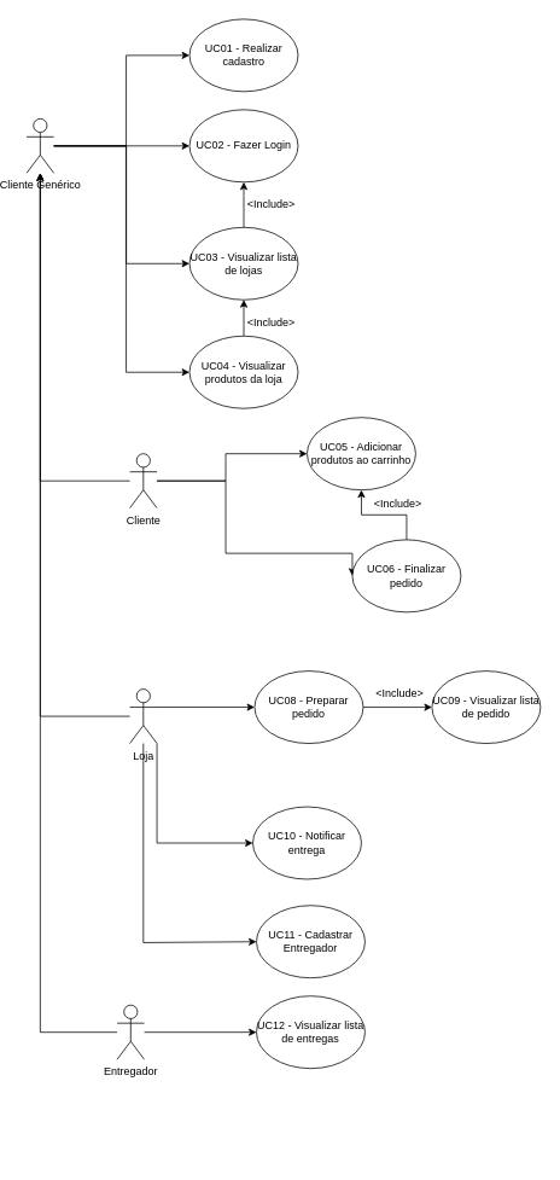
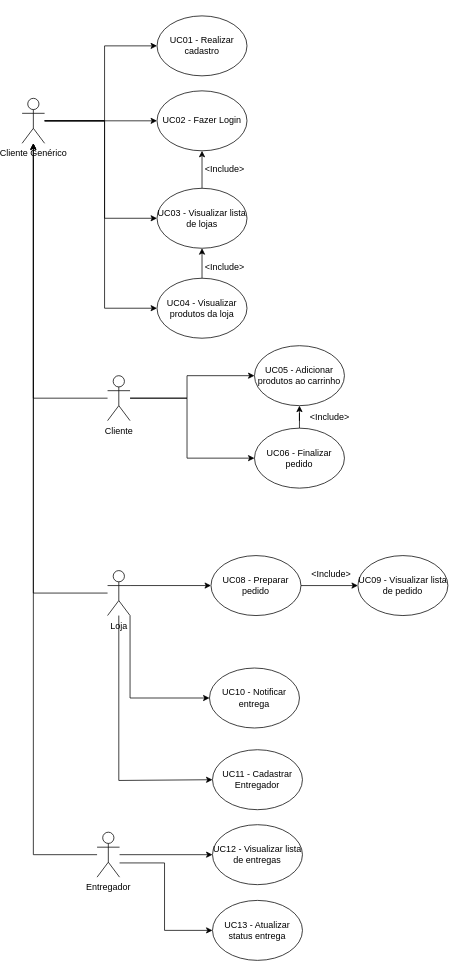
  <mxCell id="0" />
  <mxCell id="1" parent="0" />
  <mxCell id="2" style="edgeStyle=orthogonalEdgeStyle;rounded=0;orthogonalLoop=1;jettySize=auto;html=1;entryX=0;entryY=0.5;entryDx=0;entryDy=0;" parent="1" source="6" target="19" edge="1"><mxGeometry relative="1" as="geometry" /></mxCell>
  <mxCell id="3" style="edgeStyle=orthogonalEdgeStyle;rounded=0;orthogonalLoop=1;jettySize=auto;html=1;entryX=0;entryY=0.5;entryDx=0;entryDy=0;" parent="1" source="6" target="22" edge="1"><mxGeometry relative="1" as="geometry"><Array as="points"><mxPoint x="130" y="160" /><mxPoint x="130" y="290" /></Array></mxGeometry></mxCell>
  <mxCell id="4" style="edgeStyle=orthogonalEdgeStyle;rounded=0;orthogonalLoop=1;jettySize=auto;html=1;entryX=0;entryY=0.5;entryDx=0;entryDy=0;" parent="1" source="6" target="25" edge="1"><mxGeometry relative="1" as="geometry"><Array as="points"><mxPoint x="130" y="160" /><mxPoint x="130" y="410" /></Array></mxGeometry></mxCell>
  <mxCell id="5" style="edgeStyle=orthogonalEdgeStyle;rounded=0;orthogonalLoop=1;jettySize=auto;html=1;strokeColor=#000000;" parent="1" source="6" target="27" edge="1"><mxGeometry relative="1" as="geometry"><Array as="points"><mxPoint x="130" y="160" /><mxPoint x="130" y="60" /></Array></mxGeometry></mxCell>
  <mxCell id="6" value="Cliente Genérico" style="shape=umlActor;verticalLabelPosition=bottom;verticalAlign=top;html=1;outlineConnect=0;" parent="1" vertex="1"><mxGeometry x="20" y="130" width="30" height="60" as="geometry" /></mxCell>
  <mxCell id="7" style="edgeStyle=orthogonalEdgeStyle;rounded=0;orthogonalLoop=1;jettySize=auto;html=1;" parent="1" source="10" target="6" edge="1"><mxGeometry relative="1" as="geometry" /></mxCell>
  <mxCell id="8" style="edgeStyle=orthogonalEdgeStyle;rounded=0;orthogonalLoop=1;jettySize=auto;html=1;entryX=0;entryY=0.5;entryDx=0;entryDy=0;strokeColor=#000000;" parent="1" source="10" target="31" edge="1"><mxGeometry relative="1" as="geometry"><Array as="points"><mxPoint x="240" y="530" /><mxPoint x="240" y="500" /></Array></mxGeometry></mxCell>
  <mxCell id="9" style="edgeStyle=orthogonalEdgeStyle;rounded=0;orthogonalLoop=1;jettySize=auto;html=1;entryX=0;entryY=0.5;entryDx=0;entryDy=0;strokeColor=#000000;" parent="1" source="10" target="32" edge="1"><mxGeometry relative="1" as="geometry"><Array as="points"><mxPoint x="240" y="530" /><mxPoint x="240" y="610" /></Array></mxGeometry></mxCell>
  <mxCell id="10" value="Cliente" style="shape=umlActor;verticalLabelPosition=bottom;verticalAlign=top;html=1;outlineConnect=0;" parent="1" vertex="1"><mxGeometry x="134" y="500" width="30" height="60" as="geometry" /></mxCell>
  <mxCell id="11" style="edgeStyle=orthogonalEdgeStyle;rounded=0;orthogonalLoop=1;jettySize=auto;html=1;" parent="1" source="15" target="6" edge="1"><mxGeometry relative="1" as="geometry" /></mxCell>
  <mxCell id="12" style="edgeStyle=orthogonalEdgeStyle;rounded=0;orthogonalLoop=1;jettySize=auto;html=1;exitX=1;exitY=0.333;exitDx=0;exitDy=0;exitPerimeter=0;strokeColor=#000000;" parent="1" source="15" target="39" edge="1"><mxGeometry relative="1" as="geometry" /></mxCell>
  <mxCell id="13" style="edgeStyle=orthogonalEdgeStyle;rounded=0;orthogonalLoop=1;jettySize=auto;html=1;exitX=1;exitY=1;exitDx=0;exitDy=0;exitPerimeter=0;entryX=0;entryY=0.5;entryDx=0;entryDy=0;strokeColor=#000000;startArrow=none;startFill=0;endArrow=classic;endFill=1;" parent="1" source="15" target="40" edge="1"><mxGeometry relative="1" as="geometry" /></mxCell>
  <mxCell id="14" style="edgeStyle=none;rounded=0;orthogonalLoop=1;jettySize=auto;html=1;entryX=0;entryY=0.5;entryDx=0;entryDy=0;strokeColor=#000000;startArrow=none;startFill=0;endArrow=classic;endFill=1;" parent="1" source="15" target="26" edge="1"><mxGeometry relative="1" as="geometry"><Array as="points"><mxPoint x="149" y="1040" /></Array></mxGeometry></mxCell>
  <mxCell id="15" value="Loja" style="shape=umlActor;verticalLabelPosition=bottom;verticalAlign=top;html=1;outlineConnect=0;" parent="1" vertex="1"><mxGeometry x="134" y="760" width="30" height="60" as="geometry" /></mxCell>
  <mxCell id="16" style="edgeStyle=orthogonalEdgeStyle;rounded=0;orthogonalLoop=1;jettySize=auto;html=1;" parent="1" source="18" target="6" edge="1"><mxGeometry relative="1" as="geometry" /></mxCell>
  <mxCell id="17" style="edgeStyle=orthogonalEdgeStyle;rounded=0;orthogonalLoop=1;jettySize=auto;html=1;strokeColor=#000000;" parent="1" source="18" target="35" edge="1"><mxGeometry relative="1" as="geometry" /></mxCell>
  <mxCell id="18" value="Entregador" style="shape=umlActor;verticalLabelPosition=bottom;verticalAlign=top;html=1;outlineConnect=0;" parent="1" vertex="1"><mxGeometry x="120" y="1109" width="30" height="60" as="geometry" /></mxCell>
  <mxCell id="19" value="UC02 - Fazer Login" style="ellipse;whiteSpace=wrap;html=1;" parent="1" vertex="1"><mxGeometry x="200" y="120" width="120" height="80" as="geometry" /></mxCell>
  <mxCell id="20" value="" style="edgeStyle=orthogonalEdgeStyle;rounded=0;orthogonalLoop=1;jettySize=auto;html=1;strokeColor=#FFFFFF;" parent="1" source="22" target="25" edge="1"><mxGeometry relative="1" as="geometry" /></mxCell>
  <mxCell id="21" style="edgeStyle=orthogonalEdgeStyle;rounded=0;orthogonalLoop=1;jettySize=auto;html=1;strokeColor=#000000;" parent="1" source="22" target="19" edge="1"><mxGeometry relative="1" as="geometry" /></mxCell>
  <mxCell id="22" value="UC03 - Visualizar lista de lojas" style="ellipse;whiteSpace=wrap;html=1;" parent="1" vertex="1"><mxGeometry x="200" y="250" width="120" height="80" as="geometry" /></mxCell>
  <mxCell id="23" style="edgeStyle=orthogonalEdgeStyle;rounded=0;orthogonalLoop=1;jettySize=auto;html=1;strokeColor=#FFFFFF;" parent="1" source="25" target="22" edge="1"><mxGeometry relative="1" as="geometry" /></mxCell>
  <mxCell id="24" style="edgeStyle=orthogonalEdgeStyle;rounded=0;orthogonalLoop=1;jettySize=auto;html=1;strokeColor=#000000;" parent="1" source="25" target="22" edge="1"><mxGeometry relative="1" as="geometry" /></mxCell>
  <mxCell id="25" value="UC04 - Visualizar produtos da loja" style="ellipse;whiteSpace=wrap;html=1;" parent="1" vertex="1"><mxGeometry x="200" y="370" width="120" height="80" as="geometry" /></mxCell>
  <mxCell id="26" value="UC11 - Cadastrar Entregador" style="ellipse;whiteSpace=wrap;html=1;" parent="1" vertex="1"><mxGeometry x="274" y="999" width="120" height="80" as="geometry" /></mxCell>
  <mxCell id="27" value="UC01 - Realizar cadastro" style="ellipse;whiteSpace=wrap;html=1;" parent="1" vertex="1"><mxGeometry x="200" y="20" width="120" height="80" as="geometry" /></mxCell>
  <mxCell id="28" value="&amp;lt;Include&amp;gt;" style="text;html=1;align=center;verticalAlign=middle;resizable=0;points=[];autosize=1;strokeColor=none;fillColor=none;" parent="1" vertex="1"><mxGeometry x="250" y="210" width="80" height="30" as="geometry" /></mxCell>
  <mxCell id="29" value="&amp;lt;Include&amp;gt;" style="text;html=1;align=center;verticalAlign=middle;resizable=0;points=[];autosize=1;strokeColor=none;fillColor=none;" parent="1" vertex="1"><mxGeometry x="250" y="340" width="80" height="30" as="geometry" /></mxCell>
  <mxCell id="30" style="edgeStyle=orthogonalEdgeStyle;rounded=0;orthogonalLoop=1;jettySize=auto;html=1;entryX=0.5;entryY=0;entryDx=0;entryDy=0;strokeColor=#000000;startArrow=classic;startFill=1;endArrow=none;endFill=0;" parent="1" source="31" target="32" edge="1"><mxGeometry relative="1" as="geometry" /></mxCell>
  <mxCell id="31" value="UC05 - Adicionar produtos ao carrinho" style="ellipse;whiteSpace=wrap;html=1;" parent="1" vertex="1"><mxGeometry x="330" y="460" width="120" height="80" as="geometry" /></mxCell>
- <mxCell id="32" value="UC06 - Finalizar pedido" style="ellipse;whiteSpace=wrap;html=1;" parent="1" vertex="1"><mxGeometry x="380" y="595" width="120" height="80" as="geometry" /></mxCell>
+ <mxCell id="32" value="UC06 - Finalizar pedido" style="ellipse;whiteSpace=wrap;html=1;" parent="1" vertex="1"><mxGeometry x="330" y="570" width="120" height="80" as="geometry" /></mxCell>
  <mxCell id="33" value="&amp;lt;Include&amp;gt;" style="text;html=1;align=center;verticalAlign=middle;resizable=0;points=[];autosize=1;strokeColor=none;fillColor=none;" parent="1" vertex="1"><mxGeometry x="390" y="540" width="80" height="30" as="geometry" /></mxCell>
+ <mxCell id="34" style="edgeStyle=orthogonalEdgeStyle;rounded=0;orthogonalLoop=1;jettySize=auto;html=1;strokeColor=#000000;" parent="1" source="18" target="36" edge="1"><mxGeometry relative="1" as="geometry"><Array as="points"><mxPoint x="210" y="1150" /><mxPoint x="210" y="1240" /></Array></mxGeometry></mxCell>
  <mxCell id="35" value="UC12 - Visualizar lista de entregas" style="ellipse;whiteSpace=wrap;html=1;" parent="1" vertex="1"><mxGeometry x="274" y="1099" width="120" height="80" as="geometry" /></mxCell>
+ <mxCell id="36" value="UC13 - Atualizar status entrega" style="ellipse;whiteSpace=wrap;html=1;" parent="1" vertex="1"><mxGeometry x="274" y="1200" width="120" height="80" as="geometry" /></mxCell>
  <mxCell id="37" value="UC09 - Visualizar lista de pedido" style="ellipse;whiteSpace=wrap;html=1;" parent="1" vertex="1"><mxGeometry x="468" y="740" width="120" height="80" as="geometry" /></mxCell>
  <mxCell id="38" style="edgeStyle=orthogonalEdgeStyle;rounded=0;orthogonalLoop=1;jettySize=auto;html=1;entryX=0;entryY=0.5;entryDx=0;entryDy=0;strokeColor=#000000;" parent="1" source="39" target="37" edge="1"><mxGeometry relative="1" as="geometry" /></mxCell>
  <mxCell id="39" value="UC08 - Preparar pedido" style="ellipse;whiteSpace=wrap;html=1;" parent="1" vertex="1"><mxGeometry x="272" y="740" width="120" height="80" as="geometry" /></mxCell>
  <mxCell id="40" value="UC10 - Notificar entrega" style="ellipse;whiteSpace=wrap;html=1;" parent="1" vertex="1"><mxGeometry x="270" y="890" width="120" height="80" as="geometry" /></mxCell>
  <mxCell id="41" value="&amp;lt;Include&amp;gt;" style="text;html=1;align=center;verticalAlign=middle;resizable=0;points=[];autosize=1;strokeColor=none;fillColor=none;" parent="1" vertex="1"><mxGeometry x="392" y="750" width="80" height="30" as="geometry" /></mxCell>
